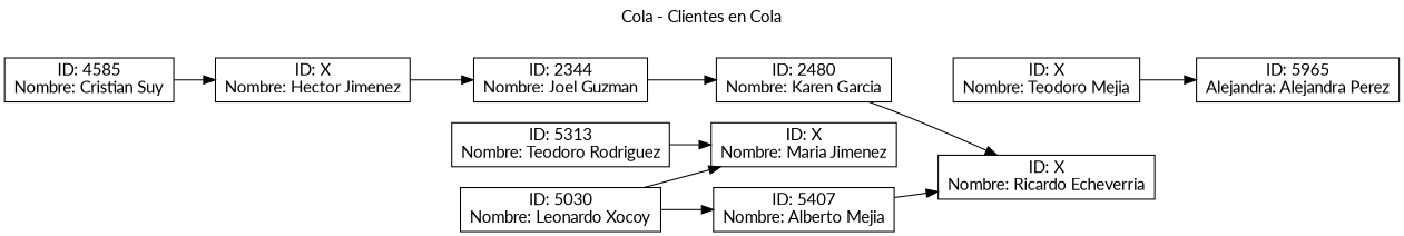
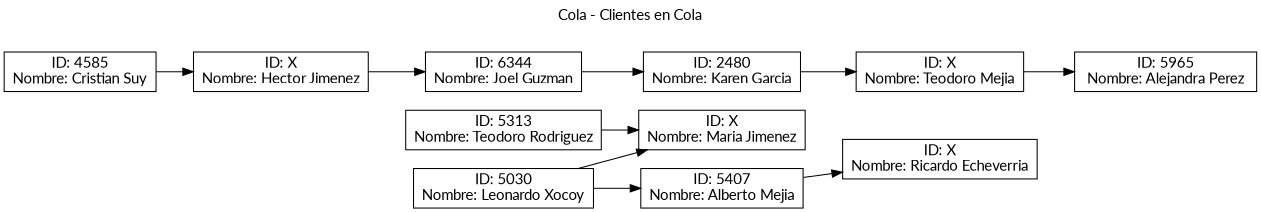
  digraph {
    fontname=Lato
    label="Cola - Clientes en Cola"
    labelloc=t
    rankdir=LR
    node [fontname=Lato shape=box]
    edge [fontname=Lato]
    n1 [label="ID: 4585\nNombre: Cristian Suy"]
    n2 [label="ID: X\nNombre: Hector Jimenez"]
-   n3 [label="ID: 2344\nNombre: Joel Guzman"]
+   n3 [label="ID: 6344\nNombre: Joel Guzman"]
    n4 [label="ID: 2480\nNombre: Karen Garcia"]
    n5 [label="ID: X\nNombre: Teodoro Mejia"]
-   n6 [label="ID: 5965\nAlejandra: Alejandra Perez"]
+   n6 [label="ID: 5965\nNombre: Alejandra Perez"]
    n7 [label="ID: 5313\nNombre: Teodoro Rodriguez"]
    n8 [label="ID: X\nNombre: Maria Jimenez"]
    n9 [label="ID: 5030\nNombre: Leonardo Xocoy"]
    n10 [label="ID: 5407\nNombre: Alberto Mejia"]
    n11 [label="ID: X\nNombre: Ricardo Echeverria"]
    n1 -> n2
    n2 -> n3
    n3 -> n4
-   n4 -> n11
+   n4 -> n5
    n5 -> n6
    n7 -> n8
    n9 -> n8
    n9 -> n10
    n10 -> n11
  }
